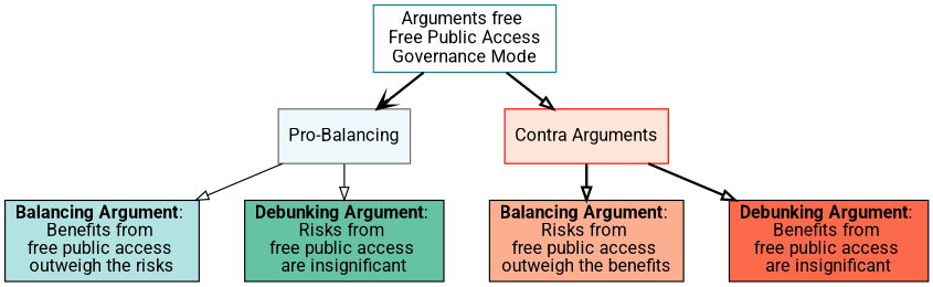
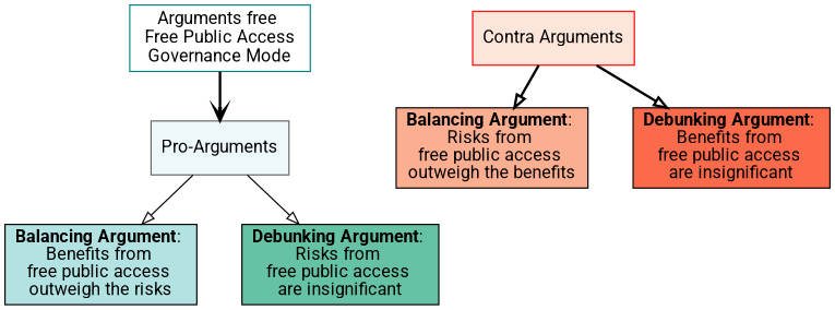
  digraph {
    fontname=Roboto
    newrank=true
    nodesep=0.5
    ranksep=0.4
    splines=false
    node [color=black fixedsize=false fontname=Roboto fontsize=14 shape=box style="filled,setlinewidth(1)" row=func fontcolor=black]
    edge [arrowhead=onormal arrowsize=1 color=black fontname=Roboto labelfontname=Ubuntu style=bold weight=10]
    n1 [color=teal fillcolor=white height=.6 label="Arguments free \n Free Public Access \nGovernance Mode" width=1 row="" fontcolor=""]
-   n2 [color=gray40 fillcolor="#edf8fb" height=0.6 label="Pro-Balancing" width=1 fontcolor=""]
+   n2 [color=gray40 fillcolor="#edf8fb" height=0.6 label="Pro-Arguments" width=1 fontcolor=""]
    n3 [color=red fillcolor="#fee5d9" height=0.6 label="Contra Arguments" width=1 fontcolor=""]
    n4 [fillcolor="#b2e2e2" height=0.6 label=<<b>Balancing Argument</b>: <br/>Benefits from <br/>free public access <br/>outweigh the risks> width=1]
    n5 [fillcolor="#66c2a4" height=0.6 label=<<b>Debunking Argument</b>: <br/>Risks from <br/>free public access <br/>are insignificant> width=1]
    n6 [fillcolor="#fcae91" height=0.6 label=<<b>Balancing Argument</b>: <br/>Risks from <br/>free public access <br/>outweigh the benefits> width=1]
    n7 [fillcolor="#fb6a4a" height=0.6 label=<<b>Debunking Argument</b>: <br/>Benefits from <br/>free public access <br/>are insignificant> width=1]
    n1 -> n2 [arrowhead=vee]
-   n1 -> n3
    n2 -> n4 [style=solid]
    n2 -> n5 [style=solid]
    n3 -> n6
    n3 -> n7
  }
